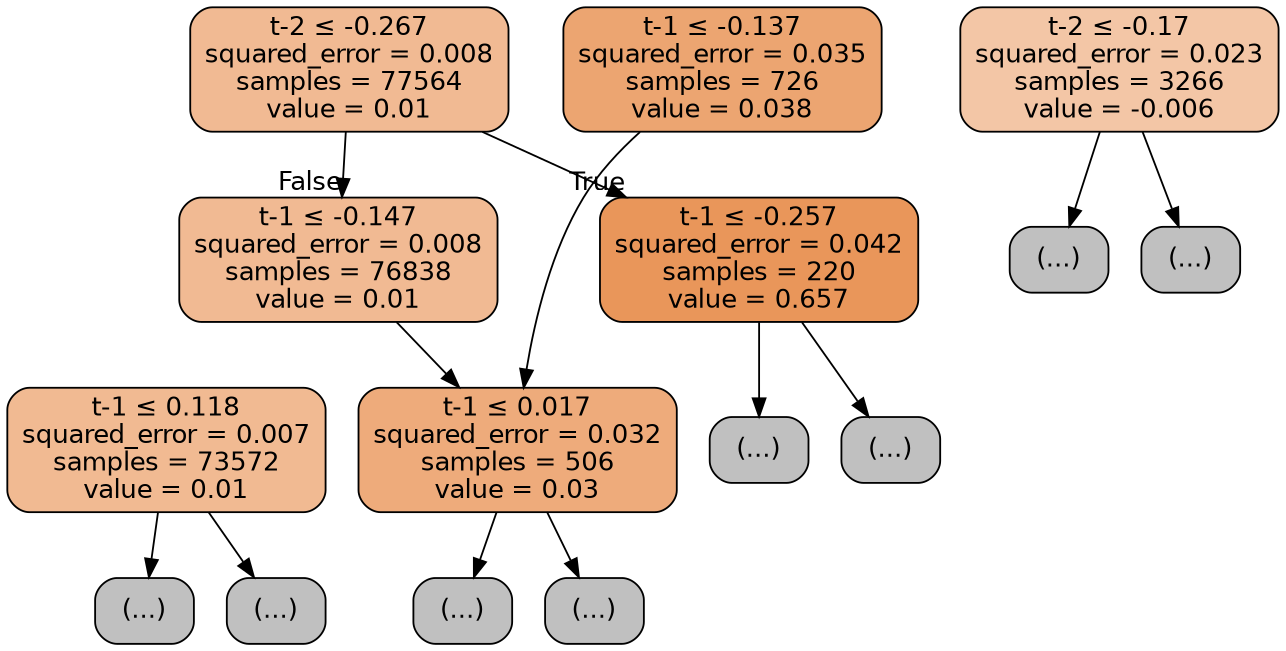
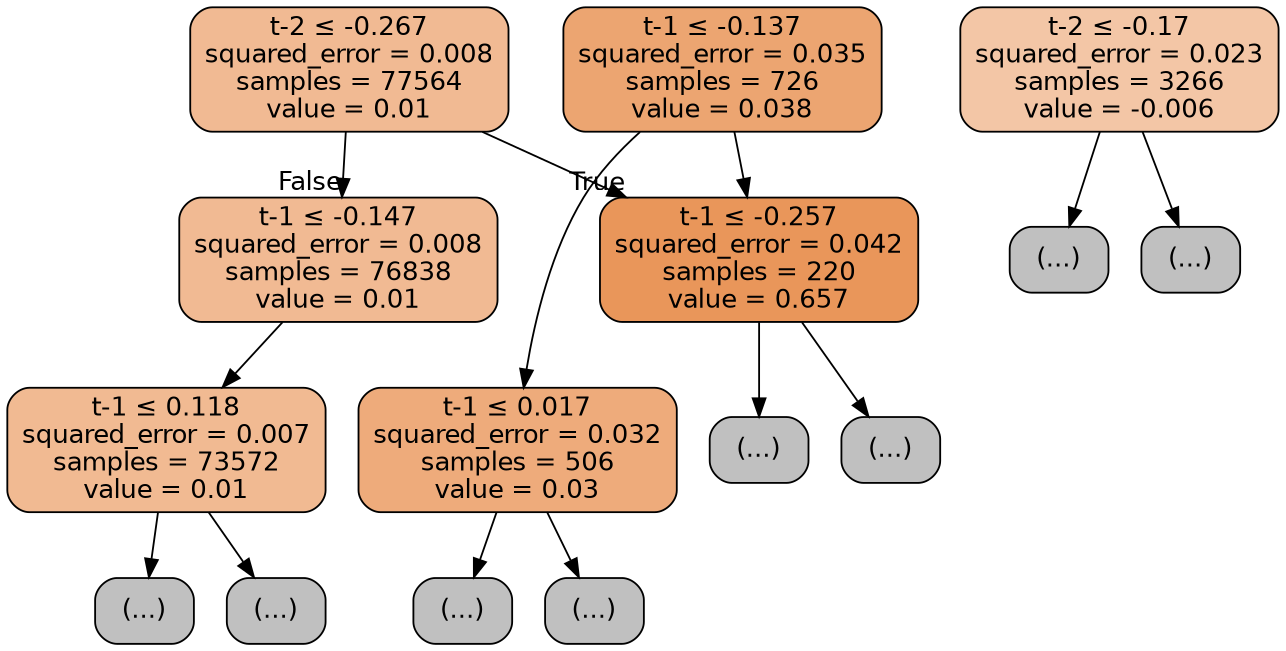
  digraph {
    node [color=black fillcolor="#C0C0C0" fontname=helvetica shape=box style="filled, rounded"]
    edge [fontname=helvetica]
    n1 [fillcolor="#f1ba93" label=<t-2 &le; -0.267<br/>squared_error = 0.008<br/>samples = 77564<br/>value = 0.01>]
    n2 [fillcolor="#f1ba93" label=<t-1 &le; -0.147<br/>squared_error = 0.008<br/>samples = 76838<br/>value = 0.01>]
    n3 [fillcolor="#e9965a" label=<t-1 &le; -0.257<br/>squared_error = 0.042<br/>samples = 220<br/>value = 0.657>]
    n4 [fillcolor="#eca571" label=<t-1 &le; -0.137<br/>squared_error = 0.035<br/>samples = 726<br/>value = 0.038>]
    n5 [fillcolor="#eeab7b" label=<t-1 &le; 0.017<br/>squared_error = 0.032<br/>samples = 506<br/>value = 0.03>]
    n6 [fillcolor="#f1ba92" label=<t-1 &le; 0.118<br/>squared_error = 0.007<br/>samples = 73572<br/>value = 0.01>]
    n7 [label="(...)"]
    n8 [label="(...)"]
    n9 [label="(...)"]
    n10 [label="(...)"]
    n11 [fillcolor="#f3c6a6" label=<t-2 &le; -0.17<br/>squared_error = 0.023<br/>samples = 3266<br/>value = -0.006>]
    n12 [label="(...)"]
    n13 [label="(...)"]
    n14 [label="(...)"]
    n15 [label="(...)"]
    n1 -> n2 [headlabel=False labelangle=-45 labeldistance=2.5]
    n1 -> n3 [headlabel=True labelangle=45 labeldistance=2.5]
-   n2 -> n5
+   n2 -> n6
    n3 -> n7
    n3 -> n8
+   n4 -> n3
    n4 -> n5
    n5 -> n9
    n5 -> n10
    n6 -> n14
    n6 -> n15
    n11 -> n12
    n11 -> n13
  }
